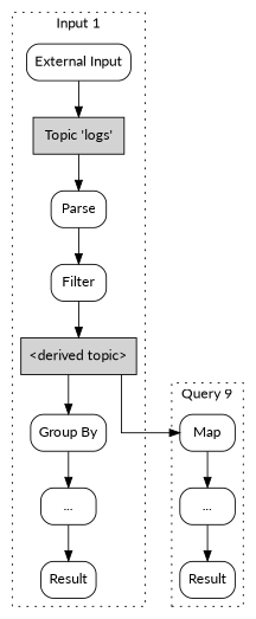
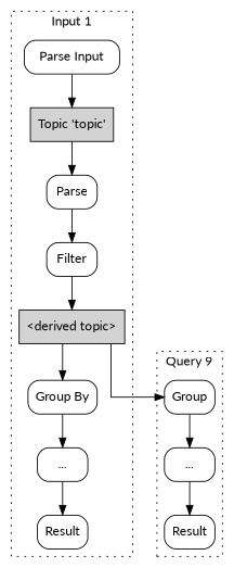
  digraph {
    fontname=Lato
    nodesep=1
    rankdir=TB
    splines=ortho
    node [fontname=Lato shape=box style=rounded]
    edge [fontname=Lato]
-   "External Input"
-   n2 [label="Topic 'logs'" style=filled]
+   "External Input" [label="Parse Input"]
+   n2 [label="Topic 'topic'" style=filled]
    n3 [label=Parse]
    n4 [label=Filter]
    n5 [label="<derived topic>" style=filled]
    "Group By"
    n7 [label="..."]
    n8 [label=Result]
-   Map
+   Map [label=Group]
    n10 [label="..."]
    n11 [label=Result]
    subgraph cluster_1 {
      label="Input 1"
      style=dotted
      "External Input"
      n2
      n3
      n4
      n5
      "Group By"
      n7
      n8
    }
    subgraph cluster_2 {
      label="Query 9"
      style=dotted
      Map
      n10
      n11
    }
    "External Input" -> n2
    n2 -> n3
    n3 -> n4
    n4 -> n5
    n5 -> "Group By"
    n5 -> Map
    "Group By" -> n7
    n7 -> n8
    Map -> n10
    n10 -> n11
  }
